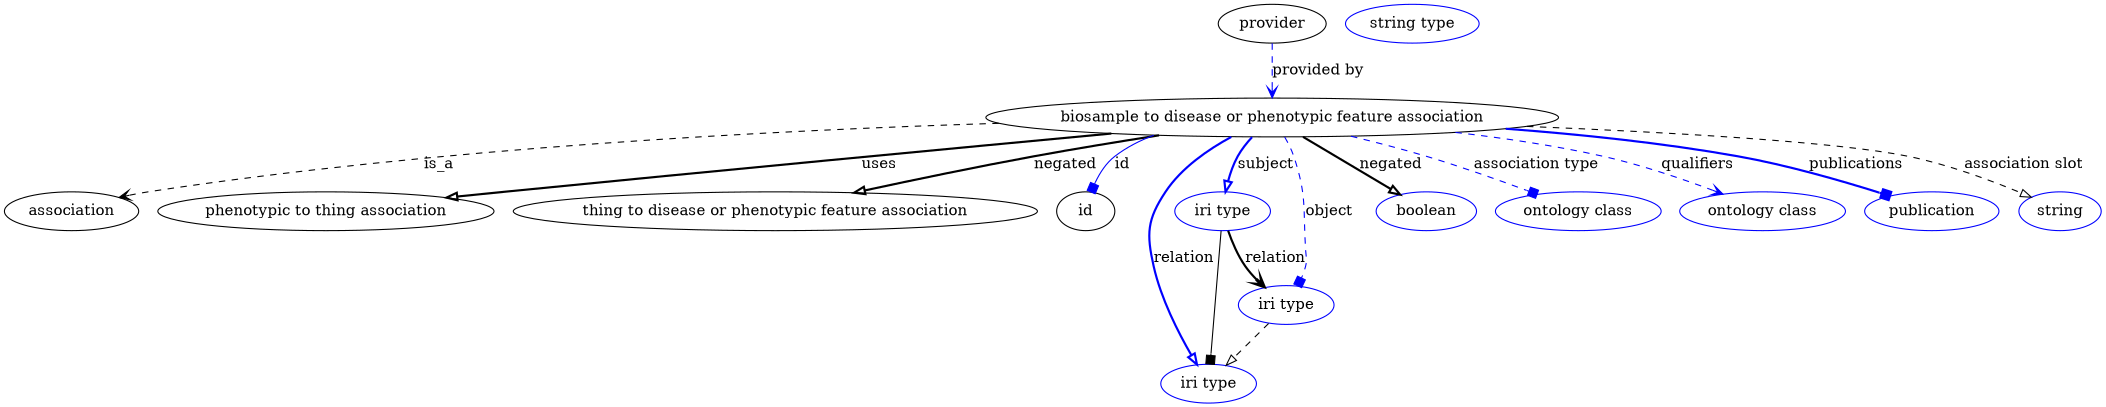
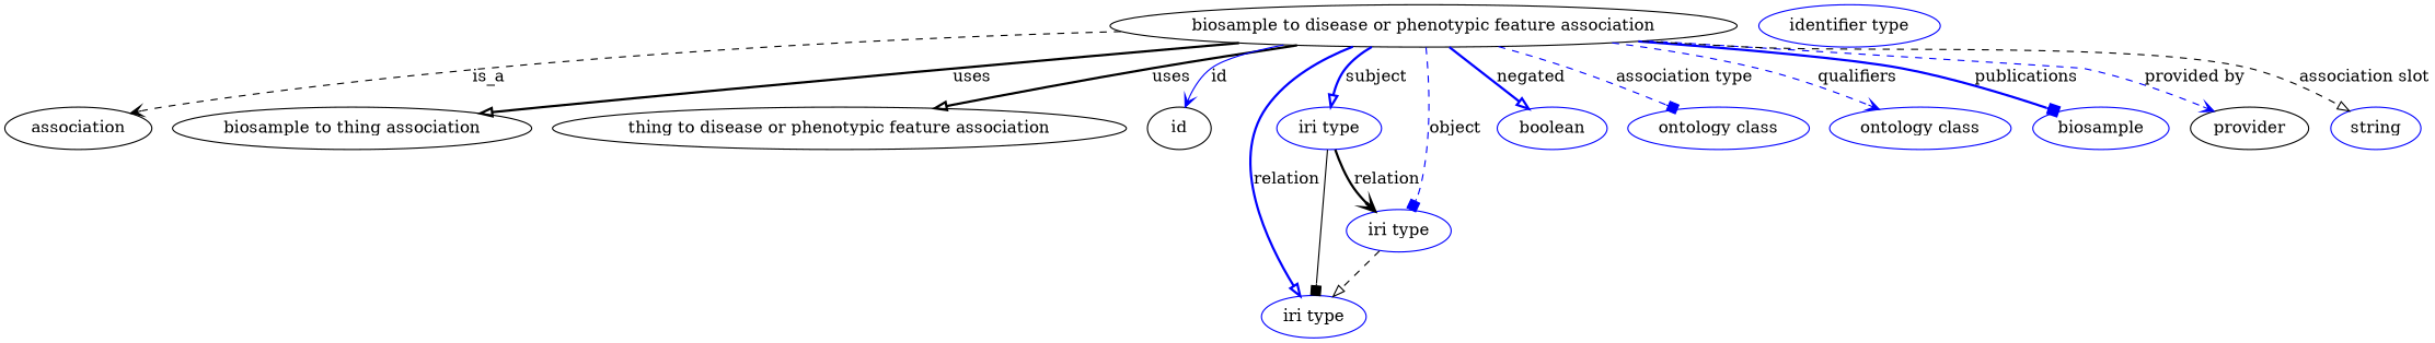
  digraph {
    node [color=blue]
    edge [arrowhead=onormal style=dashed color=blue]
    n1 [height=0.5 label="biosample to disease or phenotypic feature association" width=5.6288 color=""]
    association [height=0.5 width=1.3723 color=""]
-   "biosample to thing association" [height=0.5 width=3.2623 label="phenotypic to thing association" color=""]
+   "biosample to thing association" [height=0.5 width=3.2623 color=""]
    "thing to disease or phenotypic feature association" [height=0.5 width=5.1241 color=""]
    id [height=0.5 width=0.75 color=""]
    n6 [height=0.5 label="iri type" width=0.9834]
    n7 [height=0.5 label="iri type" width=0.9834]
    n8 [height=0.5 label="iri type" width=0.9834]
    n9 [height=0.5 label=boolean width=1.0584]
    n10 [height=0.5 label="ontology class" width=1.6931]
    n11 [height=0.5 label="ontology class" width=1.6931]
-   n12 [height=0.5 label=publication width=1.3859]
+   n12 [height=0.5 label=biosample width=1.3859]
    n13 [color=black height=0.5 label=provider width=1.1129]
    n14 [height=0.5 label=string width=0.8403]
-   n15 [height=0.5 label="string type" width=1.652]
+   n15 [height=0.5 label="identifier type" width=1.652]
    n1 -> association [arrowhead=vee label=is_a color=""]
    n1 -> "biosample to thing association" [label=uses style=bold color=""]
-   n1 -> "thing to disease or phenotypic feature association" [label=negated style=bold color=""]
-   n1 -> id [arrowhead=box label=id style=solid]
+   n1 -> "thing to disease or phenotypic feature association" [label=uses style=bold color=""]
+   n1 -> id [arrowhead=vee label=id style=solid]
    n1 -> n6 [label=subject style=bold]
    n1 -> n7 [label=relation style=bold]
    n1 -> n8 [arrowhead=box label=object]
-   n1 -> n9 [color=black label=negated style=bold]
+   n1 -> n9 [label=negated style=bold]
    n1 -> n10 [arrowhead=box label="association type"]
    n1 -> n11 [arrowhead=vee label=qualifiers]
    n1 -> n12 [arrowhead=box label=publications style=bold]
-   n13 -> n1 [arrowhead=vee label="provided by"]
+   n1 -> n13 [arrowhead=vee label="provided by"]
    n1 -> n14 [color=black label="association slot"]
    n6 -> n7 [arrowhead=box style=solid color=""]
    n6 -> n8 [arrowhead=vee label=relation style=bold color=""]
    n8 -> n7 [color=""]
  }
